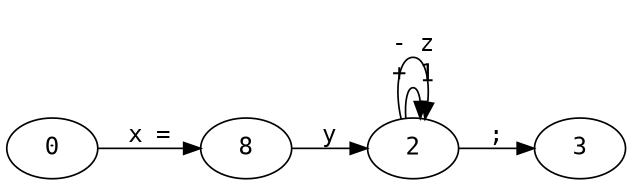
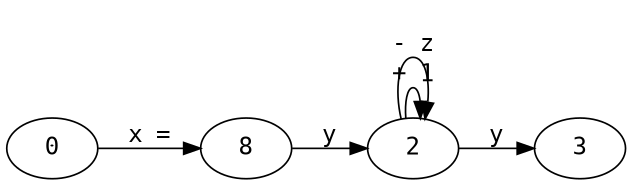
  digraph {
    fontname="DejaVu Sans Mono"
    rankdir=LR
    node [fontname="DejaVu Sans Mono"]
    edge [fontname="DejaVu Sans Mono"]
    n1 [label=8]
    0
    2
    3
    n1 -> 2 [label=y]
    0 -> n1 [label="x ="]
    2 -> 2 [label="+ 1"]
    2 -> 2 [label="- z"]
-   2 -> 3 [label=";"]
+   2 -> 3 [label=y]
  }
